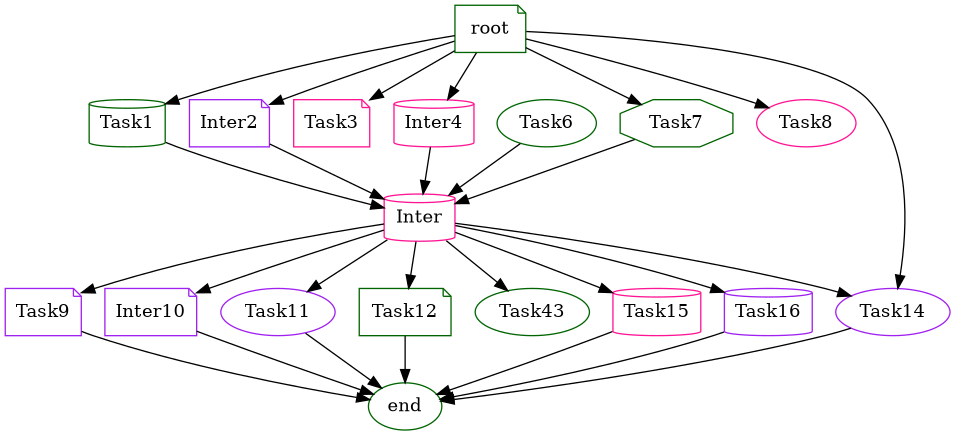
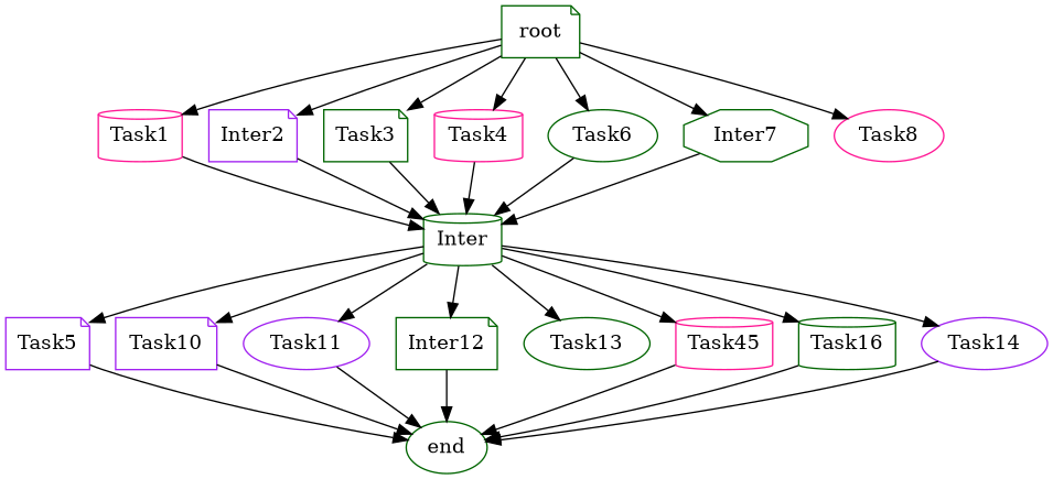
  digraph {
    node [color=darkgreen shape=note]
-   Task1 [shape=cylinder]
+   Task1 [color=deeppink shape=cylinder]
    root
    n3 [color=purple label=Inter2]
-   Task3 [color=deeppink]
-   Task4 [color=deeppink shape=cylinder label=Inter4]
+   Task3
+   Task4 [color=deeppink shape=cylinder]
    Task6 [shape=ellipse]
-   Task7 [shape=octagon]
+   Task7 [shape=octagon label=Inter7]
    Task8 [color=deeppink shape=ellipse]
-   Inter [color=deeppink shape=cylinder]
+   Inter [shape=cylinder]
    end [shape=ellipse]
-   Task9 [color=purple]
-   Task10 [color=purple label=Inter10]
+   Task9 [color=purple label=Task5]
+   Task10 [color=purple]
    Task11 [color=purple shape=ellipse]
-   Task12
-   Task13 [shape=ellipse label=Task43]
+   Task12 [label=Inter12]
+   Task13 [shape=ellipse]
    Task14 [color=purple shape=ellipse]
-   Task15 [color=deeppink shape=cylinder]
-   Task16 [color=purple shape=cylinder]
+   Task15 [color=deeppink shape=cylinder label=Task45]
+   Task16 [shape=cylinder]
    Task1 -> Inter
    root -> Task1
    root -> n3
    root -> Task3
    root -> Task4
-   root -> Task14
+   root -> Task6
    root -> Task7
    root -> Task8
    n3 -> Inter
+   Task3 -> Inter
    Task4 -> Inter
    Task6 -> Inter
    Task7 -> Inter
    Inter -> Task9
    Inter -> Task10
    Inter -> Task11
    Inter -> Task12
    Inter -> Task13
    Inter -> Task14
    Inter -> Task15
    Inter -> Task16
    Task9 -> end
    Task10 -> end
    Task11 -> end
    Task12 -> end
    Task14 -> end
    Task15 -> end
    Task16 -> end
  }
